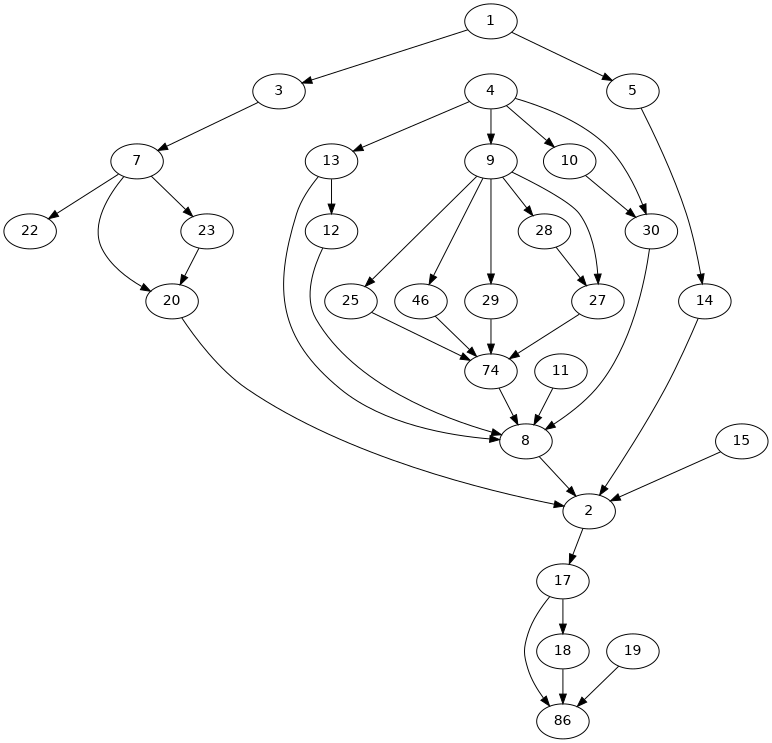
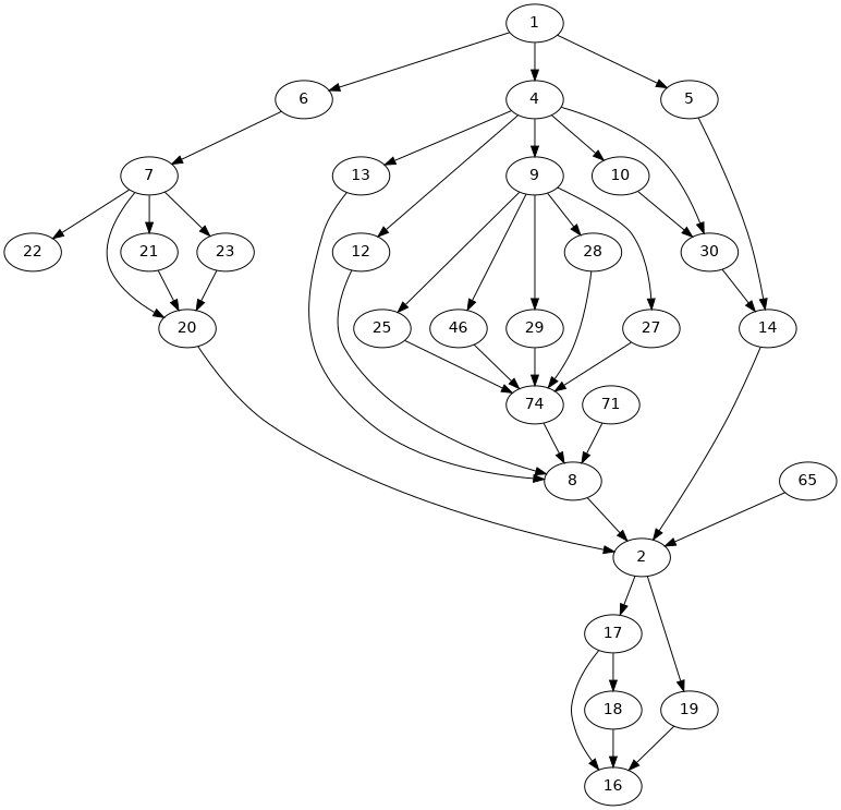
  digraph {
    fontname="DejaVu Sans"
    node [Weight=48 fontname="DejaVu Sans"]
    edge [Weight=5 fontname="DejaVu Sans"]
    1 [Weight=79]
-   3
+   3 [label=6]
    4
    5 [Weight=111]
    7 [Weight=95]
    9 [Weight=143]
    10 [Weight=127]
    12
    13 [Weight=32]
    30 [Weight=127]
    14
+   21
    22 [Weight=32]
    23 [Weight=64]
    20 [Weight=79]
    25 [Weight=95]
    n17 [label=46]
    27 [Weight=127]
    28 [Weight=111]
    29 [Weight=32]
-   11 [Weight=111]
+   11 [Weight=111 label=71]
    8 [Weight=143]
    2 [Weight=111]
-   15 [Weight=64]
+   15 [Weight=64 label=65]
    17 [Weight=111]
    19 [Weight=64]
    18 [Weight=79]
-   16 [Weight=111 label=86]
+   16 [Weight=111]
    n29 [Weight=127 label=74]
    1 -> 3 [Weight=6]
+   1 -> 4
    1 -> 5 [Weight=6]
    3 -> 7 [Weight=8]
    4 -> 9 [Weight=4]
    4 -> 10 [Weight=7]
-   13 -> 12 [Weight=2]
+   4 -> 12 [Weight=2]
    4 -> 13 [Weight=4]
    4 -> 30
    5 -> 14
+   7 -> 21 [Weight=8]
    7 -> 22 [Weight=7]
    7 -> 23 [Weight=7]
    7 -> 20 [Weight=8]
    9 -> 25
    9 -> n17 [Weight=3]
    9 -> 27 [Weight=4]
    9 -> 28 [Weight=10]
    9 -> 29 [Weight=3]
    10 -> 30 [Weight=7]
    12 -> 8 [Weight=9]
    13 -> 8
-   30 -> 8
+   30 -> 14
    14 -> 2 [Weight=2]
+   21 -> 20 [Weight=9]
    23 -> 20 [Weight=4]
    20 -> 2
    25 -> n29 [Weight=7]
    n17 -> n29 [Weight=8]
    27 -> n29 [Weight=10]
-   28 -> 27
+   28 -> n29
    29 -> n29 [Weight=9]
    11 -> 8 [Weight=2]
    8 -> 2 [Weight=2]
    2 -> 17 [Weight=8]
+   2 -> 19 [Weight=9]
    15 -> 2 [Weight=2]
    17 -> 18 [Weight=9]
    17 -> 16 [Weight=10]
    19 -> 16 [Weight=6]
    18 -> 16 [Weight=2]
    n29 -> 8 [Weight=6]
  }
